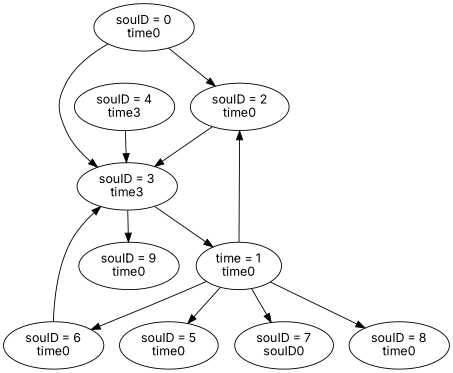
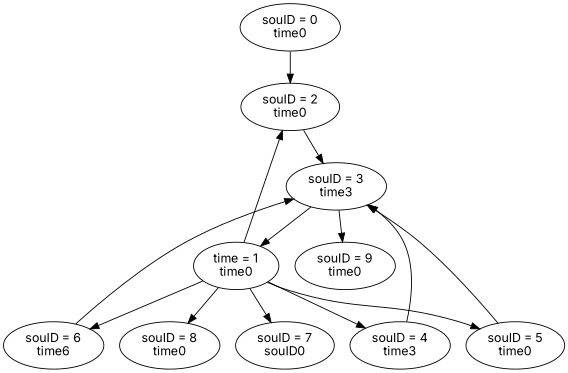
  digraph {
    fontname=Inter
    node [fontname=Inter]
    edge [fontname=Inter]
    n1 [label="souID = 0\ntime0"]
    n2 [label="souID = 2\ntime0"]
    n3 [label="time = 1\ntime0"]
    n4 [label="souID = 4\ntime3"]
    n5 [label="souID = 5\ntime0"]
-   n6 [label="souID = 6\ntime0"]
+   n6 [label="souID = 6\ntime6"]
    n7 [label="souID = 7\nsouID0"]
    n8 [label="souID = 8\ntime0"]
    n9 [label="souID = 3\ntime3"]
    n10 [label="souID = 9\ntime0"]
    n1 -> n2
    n2 -> n9
    n3 -> n2
+   n3 -> n4
    n3 -> n5
    n3 -> n6
    n3 -> n7
    n3 -> n8
    n4 -> n9
-   n1 -> n9
+   n5 -> n9
    n6 -> n9
    n9 -> n3
    n9 -> n10
  }
